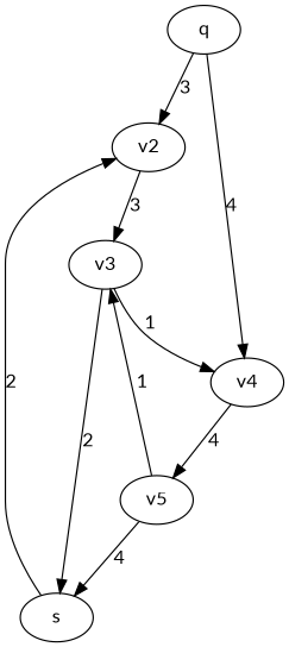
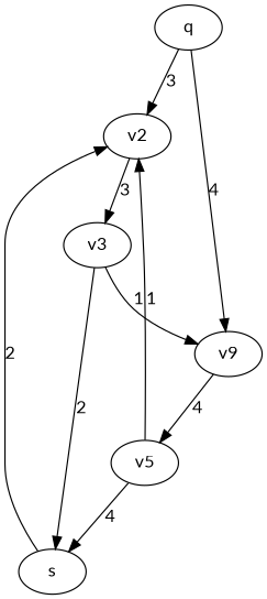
  digraph {
    fontname=Lato
    node [fontname=Lato]
    edge [fontname=Lato]
    q
    v2
-   v4
+   v4 [label=v9]
    v3
    v5
    s
    q -> v2 [label=3]
    q -> v4 [label=4]
    v2 -> v3 [label=3]
    v4 -> v5 [label=4]
    v3 -> v4 [label=1]
    v3 -> s [label=2]
-   v5 -> v3 [label=1]
+   v5 -> v2 [label=1]
    v5 -> s [label=4]
    s -> v2 [label=2]
  }
